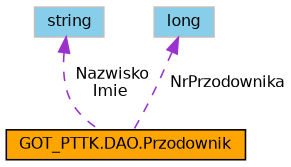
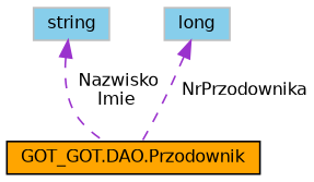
  digraph {
    node [color=grey75 fillcolor=skyblue fontname=Helvetica fontsize=10 shape=record style=filled]
    edge [color=darkorchid3 dir=back fontname=Helvetica fontsize=10 labelfontname=Helvetica labelfontsize=10 style=dashed]
-   n1 [color=black fillcolor=orange fontcolor=black height=0.2 label="GOT_PTTK.DAO.Przodownik" width=0.4]
+   n1 [color=black fillcolor=orange fontcolor=black height=0.2 label="GOT_GOT.DAO.Przodownik" width=0.4]
    n2 [height=0.2 label=string width=0.4]
    n3 [height=0.2 label=long width=0.4]
    n2 -> n1 [label=" Nazwisko\nImie"]
    n3 -> n1 [label=" NrPrzodownika"]
  }
